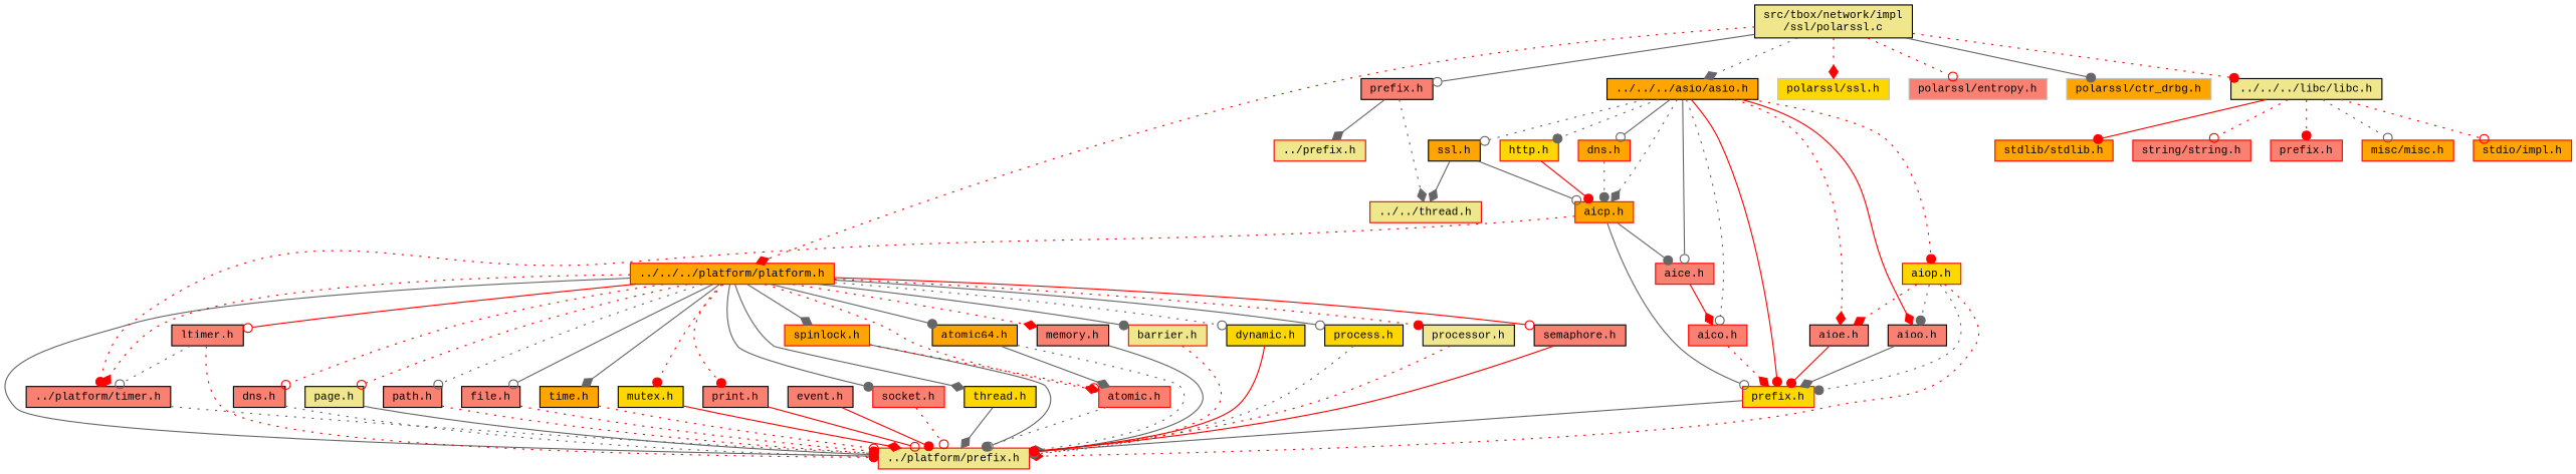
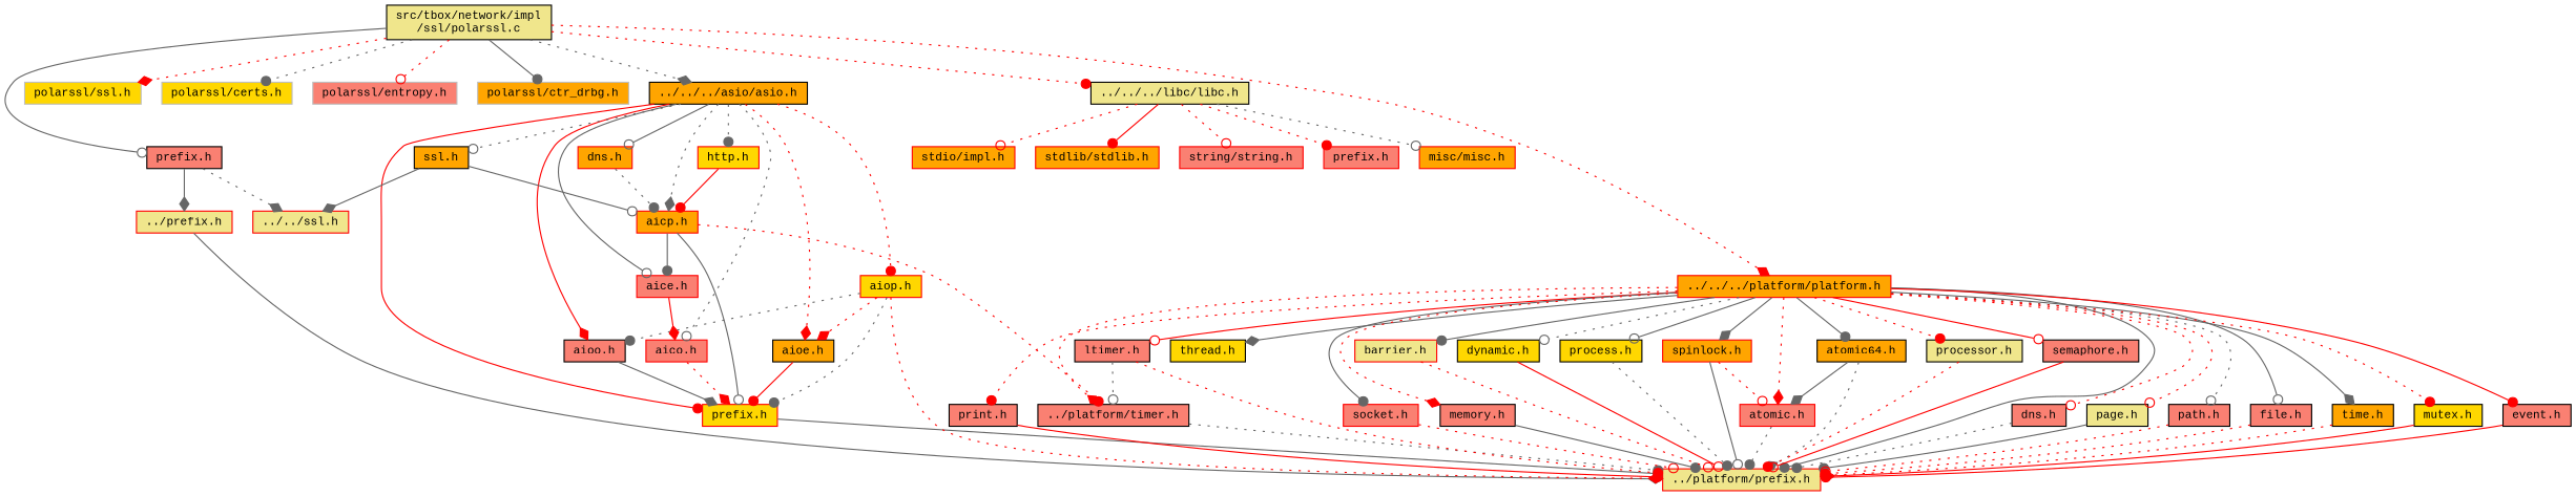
  digraph {
    node [color=black fillcolor=salmon fontname=CourierNew fontsize=10 shape=record style=filled]
    edge [arrowhead=dot color=gray40 fontname=CourierNew fontsize=10 labelfontname=CourierNew labelfontsize=10 style=dotted]
    n1 [fillcolor=khaki fontcolor=black height=0.2 label="src/tbox/network/impl\l/ssl/polarssl.c" width=0.4]
    n2 [height=0.2 label="prefix.h" width=0.4]
    n3 [color=grey75 fillcolor=gold height=0.2 label="polarssl/ssl.h" width=0.4]
+   n4 [color=grey75 fillcolor=gold height=0.2 label="polarssl/certs.h" width=0.4]
    n5 [color=grey75 height=0.2 label="polarssl/entropy.h" width=0.4]
    n6 [color=grey75 fillcolor=orange height=0.2 label="polarssl/ctr_drbg.h" width=0.4]
    n7 [fillcolor=orange height=0.2 label="../../../asio/asio.h" width=0.4]
    n8 [fillcolor=khaki height=0.2 label="../../../libc/libc.h" width=0.4]
    n9 [color=red fillcolor=orange height=0.2 label="../../../platform/platform.h" width=0.4]
    n10 [color=red fillcolor=khaki height=0.2 label="../prefix.h" width=0.4]
-   n11 [color=red fillcolor=khaki height=0.2 label="../../thread.h" width=0.4]
+   n11 [color=red fillcolor=khaki height=0.2 label="../../ssl.h" width=0.4]
    n12 [color=red fillcolor=gold height=0.2 label="prefix.h" width=0.4]
    n13 [height=0.2 label="aioo.h" width=0.4]
-   n14 [height=0.2 label="aioe.h" width=0.4]
+   n14 [fillcolor=orange height=0.2 label="aioe.h" width=0.4]
    n15 [color=red fillcolor=gold height=0.2 label="aiop.h" width=0.4]
    n16 [color=red height=0.2 label="aico.h" width=0.4]
    n17 [color=red height=0.2 label="aice.h" width=0.4]
    n18 [color=red fillcolor=orange height=0.2 label="aicp.h" width=0.4]
    n19 [color=red fillcolor=gold height=0.2 label="http.h" width=0.4]
    n20 [color=red fillcolor=orange height=0.2 label="dns.h" width=0.4]
    n21 [fillcolor=orange height=0.2 label="ssl.h" width=0.4]
    n22 [color=red height=0.2 label="prefix.h" width=0.4]
    n23 [color=red fillcolor=orange height=0.2 label="misc/misc.h" width=0.4]
    n24 [color=red fillcolor=orange height=0.2 label="stdio/impl.h" width=0.4]
    n25 [color=red fillcolor=orange height=0.2 label="stdlib/stdlib.h" width=0.4]
    n26 [color=red height=0.2 label="string/string.h" width=0.4]
    n27 [color=red fillcolor=khaki height=0.2 label="../platform/prefix.h" width=0.4]
    n28 [height=0.2 label="../platform/timer.h" width=0.4]
    n29 [height=0.2 label="dns.h" width=0.4]
    n30 [fillcolor=khaki height=0.2 label="page.h" width=0.4]
    n31 [height=0.2 label="path.h" width=0.4]
    n32 [height=0.2 label="file.h" width=0.4]
    n33 [fillcolor=orange height=0.2 label="time.h" width=0.4]
    n34 [fillcolor=gold height=0.2 label="mutex.h" width=0.4]
    n35 [height=0.2 label="event.h" width=0.4]
    n36 [height=0.2 label="print.h" width=0.4]
    n37 [height=0.2 label="ltimer.h" width=0.4]
    n38 [color=red height=0.2 label="socket.h" width=0.4]
    n39 [fillcolor=gold height=0.2 label="thread.h" width=0.4]
    n40 [color=red height=0.2 label="atomic.h" width=0.4]
    n41 [height=0.2 label="memory.h" width=0.4]
    n42 [color=red fillcolor=khaki height=0.2 label="barrier.h" width=0.4]
    n43 [fillcolor=gold height=0.2 label="dynamic.h" width=0.4]
    n44 [fillcolor=gold height=0.2 label="process.h" width=0.4]
    n45 [color=red fillcolor=orange height=0.2 label="spinlock.h" width=0.4]
    n46 [fillcolor=orange height=0.2 label="atomic64.h" width=0.4]
    n47 [fillcolor=khaki height=0.2 label="processor.h" width=0.4]
    n48 [height=0.2 label="semaphore.h" width=0.4]
    n1 -> n2 [arrowhead=odot style=solid]
    n1 -> n3 [arrowhead=diamond color=red]
+   n1 -> n4
    n1 -> n5 [arrowhead=odot color=red]
    n1 -> n6 [style=solid]
    n1 -> n7 [arrowhead=diamond]
    n1 -> n8 [color=red]
    n1 -> n9 [arrowhead=diamond color=red]
    n2 -> n10 [arrowhead=diamond style=solid]
    n2 -> n11 [arrowhead=diamond]
    n7 -> n12 [color=red style=solid]
    n7 -> n13 [arrowhead=diamond color=red style=solid]
    n7 -> n14 [arrowhead=diamond color=red]
    n7 -> n15 [color=red]
    n7 -> n16 [arrowhead=odot]
    n7 -> n17 [arrowhead=odot style=solid]
    n7 -> n18 [arrowhead=diamond]
    n7 -> n19
    n7 -> n20 [arrowhead=odot style=solid]
    n7 -> n21 [arrowhead=odot]
    n8 -> n22 [color=red]
    n8 -> n23 [arrowhead=odot]
    n8 -> n24 [arrowhead=odot color=red]
    n8 -> n25 [color=red style=solid]
    n8 -> n26 [arrowhead=odot color=red]
    n9 -> n27 [style=solid]
    n9 -> n28 [arrowhead=diamond color=red]
    n9 -> n29 [arrowhead=odot color=red]
    n9 -> n30 [arrowhead=odot color=red]
    n9 -> n31 [arrowhead=odot]
    n9 -> n32 [arrowhead=odot style=solid]
    n9 -> n33 [arrowhead=diamond style=solid]
    n9 -> n34 [color=red]
+   n9 -> n35 [color=red style=solid]
    n9 -> n36 [color=red]
    n9 -> n37 [arrowhead=odot color=red style=solid]
    n9 -> n38 [style=solid]
    n9 -> n39 [arrowhead=diamond style=solid]
    n9 -> n40 [arrowhead=diamond color=red]
    n9 -> n41 [arrowhead=diamond color=red]
    n9 -> n42 [style=solid]
    n9 -> n43 [arrowhead=odot]
    n9 -> n44 [arrowhead=odot style=solid]
    n9 -> n45 [arrowhead=diamond style=solid]
    n9 -> n46 [style=solid]
    n9 -> n47 [color=red]
    n9 -> n48 [arrowhead=odot color=red style=solid]
    n12 -> n27 [style=solid]
    n13 -> n12 [arrowhead=diamond style=solid]
    n14 -> n12 [color=red style=solid]
    n15 -> n12
    n15 -> n13
    n15 -> n14 [arrowhead=diamond color=red]
    n15 -> n27 [arrowhead=diamond color=red]
    n16 -> n12 [arrowhead=diamond color=red]
    n17 -> n16 [arrowhead=diamond color=red style=solid]
    n18 -> n12 [arrowhead=odot style=solid]
    n18 -> n17 [style=solid]
    n18 -> n28 [color=red]
    n19 -> n18 [color=red style=solid]
    n20 -> n18
    n21 -> n11 [arrowhead=diamond style=solid]
    n21 -> n18 [arrowhead=odot style=solid]
    n28 -> n27
    n29 -> n27
    n30 -> n27 [style=solid]
    n31 -> n27 [arrowhead=odot color=red]
    n32 -> n27 [color=red]
    n33 -> n27 [arrowhead=odot color=red]
    n34 -> n27 [arrowhead=diamond color=red style=solid]
    n35 -> n27 [color=red style=solid]
    n36 -> n27 [arrowhead=odot color=red style=solid]
    n37 -> n27 [color=red]
    n37 -> n28 [arrowhead=odot]
    n38 -> n27 [arrowhead=odot color=red]
-   n39 -> n27 [arrowhead=diamond style=solid]
+   n10 -> n27 [arrowhead=diamond style=solid]
    n40 -> n27
    n41 -> n27 [style=solid]
    n42 -> n27 [arrowhead=odot color=red]
    n43 -> n27 [arrowhead=odot color=red style=solid]
    n44 -> n27
    n45 -> n27 [arrowhead=odot style=solid]
    n45 -> n40 [arrowhead=odot color=red]
    n46 -> n27 [arrowhead=diamond]
    n46 -> n40 [arrowhead=diamond style=solid]
    n47 -> n27 [color=red]
    n48 -> n27 [arrowhead=odot color=red style=solid]
  }
